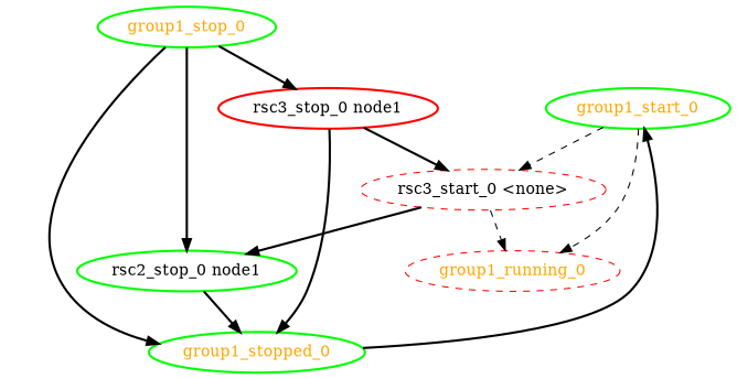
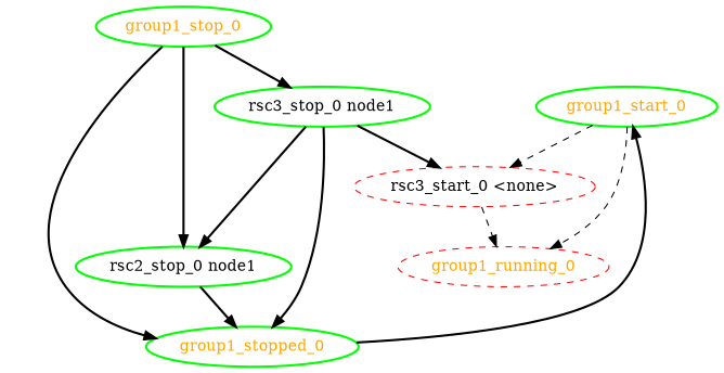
  digraph {
    node [color=green fontcolor=orange style=bold]
    edge [style=bold]
    group1_running_0 [color=red style=dashed]
    group1_start_0
    "rsc3_start_0 <none>" [color=red fontcolor=black style=dashed]
    group1_stop_0
    group1_stopped_0
    "rsc2_stop_0 node1" [fontcolor=black]
-   "rsc3_stop_0 node1" [color=red fontcolor=black]
+   "rsc3_stop_0 node1" [fontcolor=black]
    group1_start_0 -> group1_running_0 [style=dashed]
    group1_start_0 -> "rsc3_start_0 <none>" [style=dashed]
    "rsc3_start_0 <none>" -> group1_running_0 [style=dashed]
    group1_stop_0 -> group1_stopped_0
    group1_stop_0 -> "rsc2_stop_0 node1"
    group1_stop_0 -> "rsc3_stop_0 node1"
    group1_stopped_0 -> group1_start_0
    "rsc2_stop_0 node1" -> group1_stopped_0
    "rsc3_stop_0 node1" -> "rsc3_start_0 <none>"
    "rsc3_stop_0 node1" -> group1_stopped_0
-   "rsc3_start_0 <none>" -> "rsc2_stop_0 node1"
+   "rsc3_stop_0 node1" -> "rsc2_stop_0 node1"
  }
